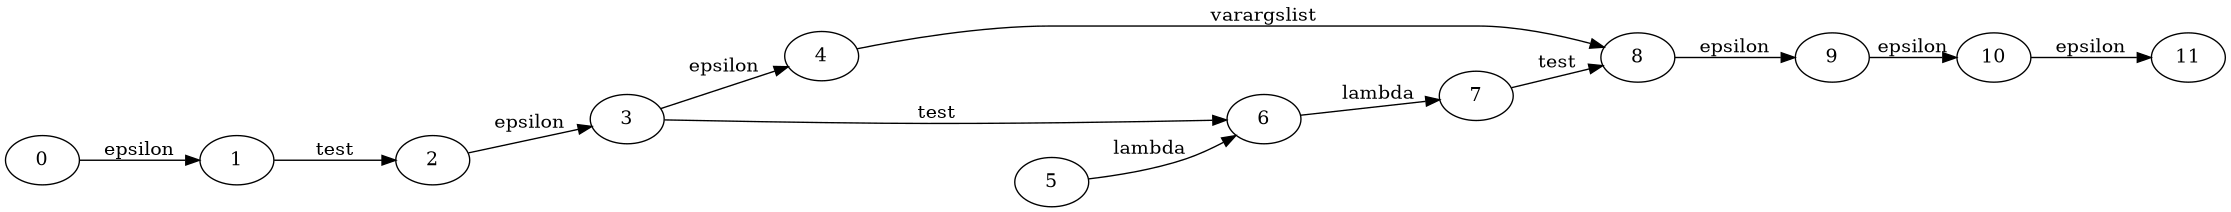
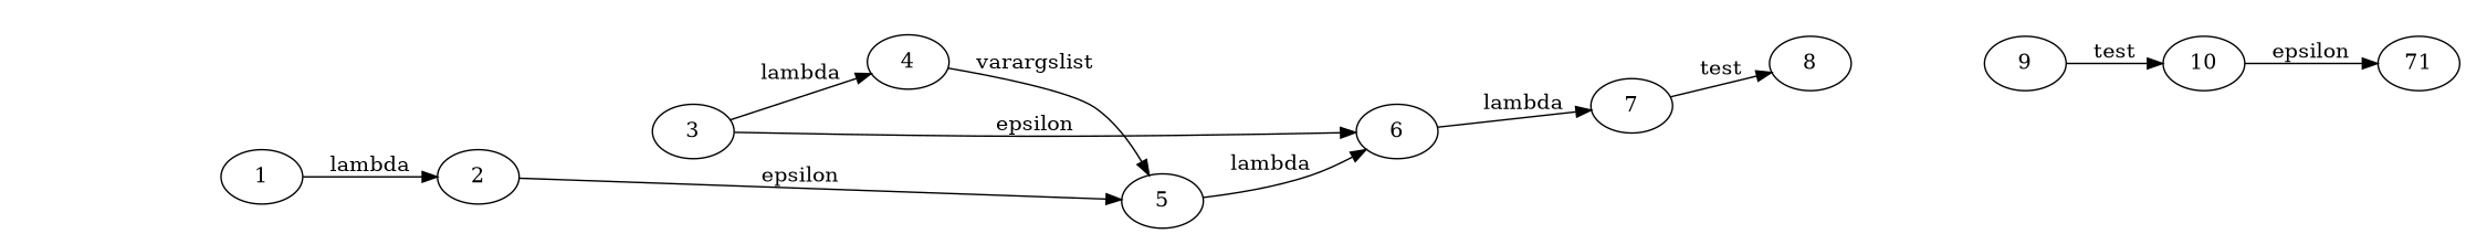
  digraph {
    rankdir=LR
-   0
    1
    2
    3
    4
    6
    5
    7
    8
    9
    10
-   11
-   0 -> 1 [label=epsilon]
-   1 -> 2 [label=test]
-   2 -> 3 [label=epsilon]
-   3 -> 4 [label=epsilon]
-   3 -> 6 [label=test]
-   4 -> 8 [label=varargslist]
+   11 [label=71]
+   1 -> 2 [label=lambda]
+   2 -> 5 [label=epsilon]
+   3 -> 4 [label=lambda]
+   3 -> 6 [label=epsilon]
+   4 -> 5 [label=varargslist]
    6 -> 7 [label=lambda]
    5 -> 6 [label=lambda]
    7 -> 8 [label=test]
-   8 -> 9 [label=epsilon]
-   9 -> 10 [label=epsilon]
+   9 -> 10 [label=test]
    10 -> 11 [label=epsilon]
  }
